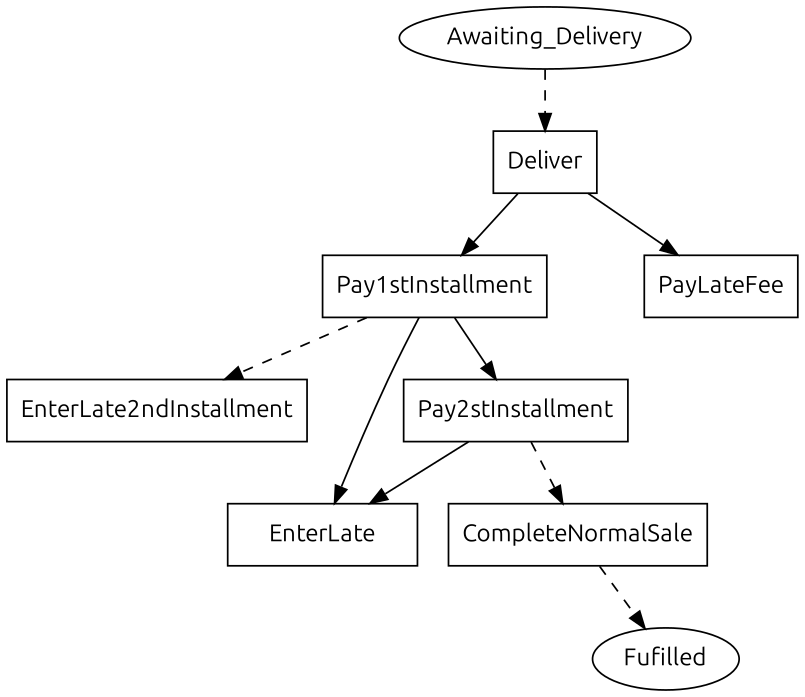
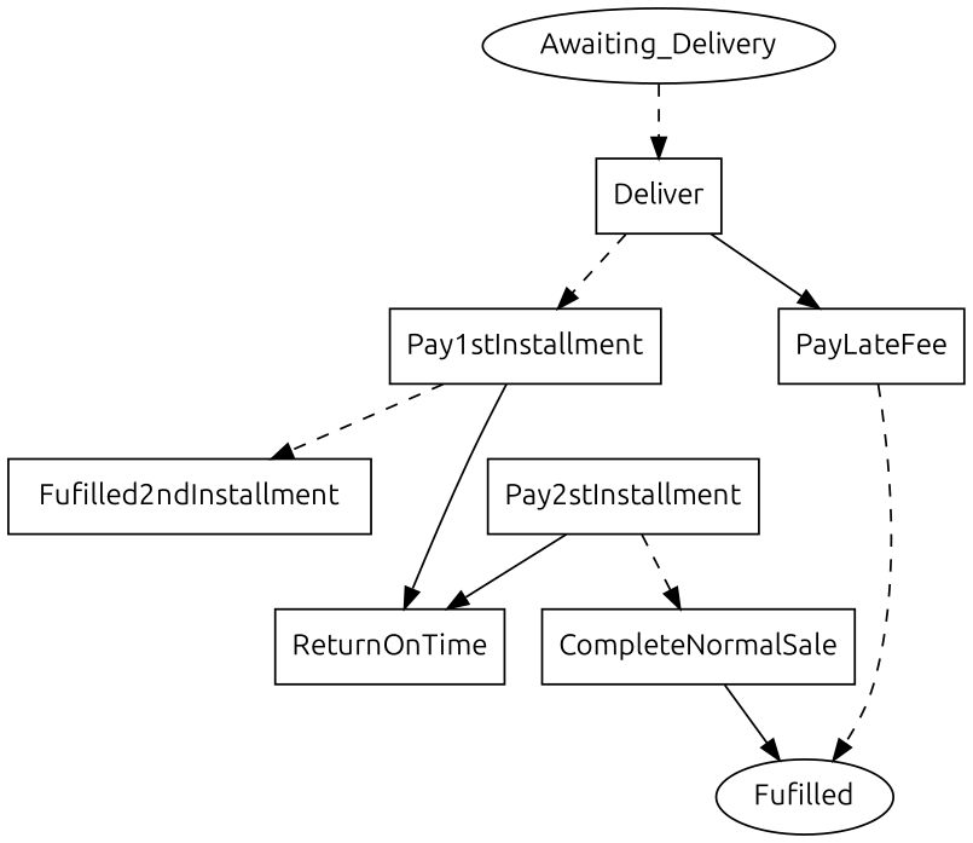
  digraph {
    fontname=Ubuntu
    node [fontname=Ubuntu shape=box]
    edge [fontname=Ubuntu]
    n1 [label=Fufilled shape=""]
    n2 [label=Awaiting_Delivery shape=""]
    n3 [label=Deliver]
    n4 [label=Pay1stInstallment]
    n5 [label=PayLateFee]
-   n6 [label=EnterLate2ndInstallment]
+   n6 [label=Fufilled2ndInstallment]
    n7 [label=Pay2stInstallment]
-   n8 [label=EnterLate]
+   n8 [label=ReturnOnTime]
    n9 [label=CompleteNormalSale]
    n2 -> n3 [style=dashed]
-   n3 -> n4
+   n3 -> n4 [style=dashed]
    n3 -> n5
    n4 -> n6 [style=dashed]
-   n4 -> n7
    n4 -> n8
+   n5 -> n1 [style=dashed]
    n7 -> n8
    n7 -> n9 [style=dashed]
-   n9 -> n1 [style=dashed]
+   n9 -> n1 [style=solid]
  }
